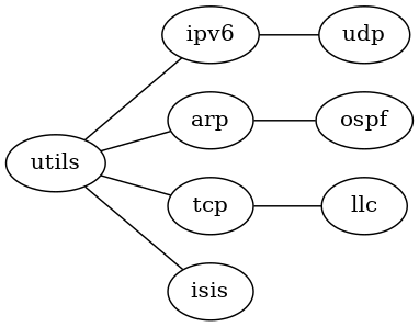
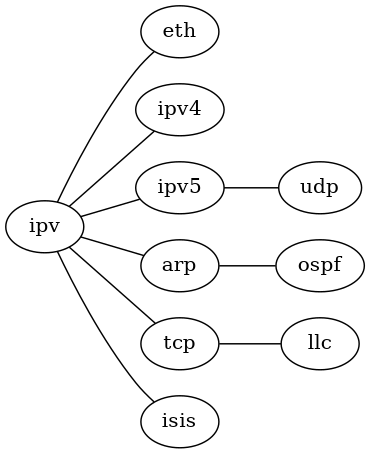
  graph {
    rankdir=LR
-   utils
-   ipv6
+   utils [label=ipv]
+   eth
+   ipv4
+   ipv6 [label=ipv5]
    arp
    tcp
    isis
    udp
    ospf
    llc
+   utils -- eth
+   utils -- ipv4
    utils -- ipv6
    utils -- arp
    utils -- tcp
    utils -- isis
    ipv6 -- udp
    arp -- ospf
    tcp -- llc
  }
